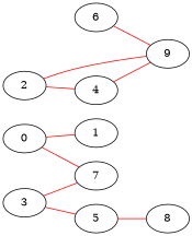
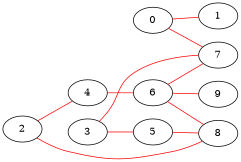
  graph {
    rankdir=LR
    edge [color=red]
    0
    1
    7
    6
    9
    8
    2
    4
    3
    5
    0 -- 1
    0 -- 7
+   6 -- 7
    6 -- 9
-   2 -- 9
+   6 -- 8
+   2 -- 8
    2 -- 4
-   4 -- 9
+   4 -- 6
    3 -- 7
    3 -- 5
    5 -- 8
  }
